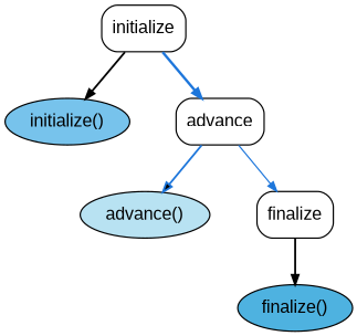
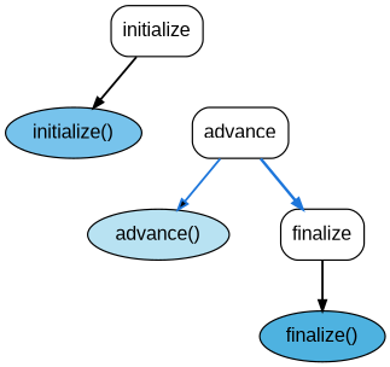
  digraph {
    fontname="Liberation Sans"
    nodesep=.5
    node [color=black fillcolor=lightgrey fontcolor=black fontname="Liberation Sans" shape=box style=rounded]
    edge [arrowhead=normal arrowsize=0.75 arrowtail=normal color="#1d76db" dir=forward fillcolor=black fontcolor=black fontname="Liberation Sans" headport=c penwidth=1.5 tailport=c style=bold]
    n1 [label=initialize]
    n2 [fillcolor="#77c3ec" label="initialize()" shape=ellipse style=filled]
    n3 [label=advance]
    n4 [fillcolor="#b8e2f2" label="advance()" shape=ellipse style=filled]
    n5 [label=finalize]
    n6 [fillcolor="#4eb2e0" label="finalize()" shape=ellipse style=filled]
    n1 -> n2 [color=black style=""]
-   n1 -> n3 [fillcolor="#1d76db" penwidth=""]
    n3 -> n4 [style=""]
-   n3 -> n5 [fillcolor="#1d76db" style=solid penwidth=""]
+   n3 -> n5 [fillcolor="#1d76db" penwidth=""]
    n5 -> n6 [color=black]
  }
